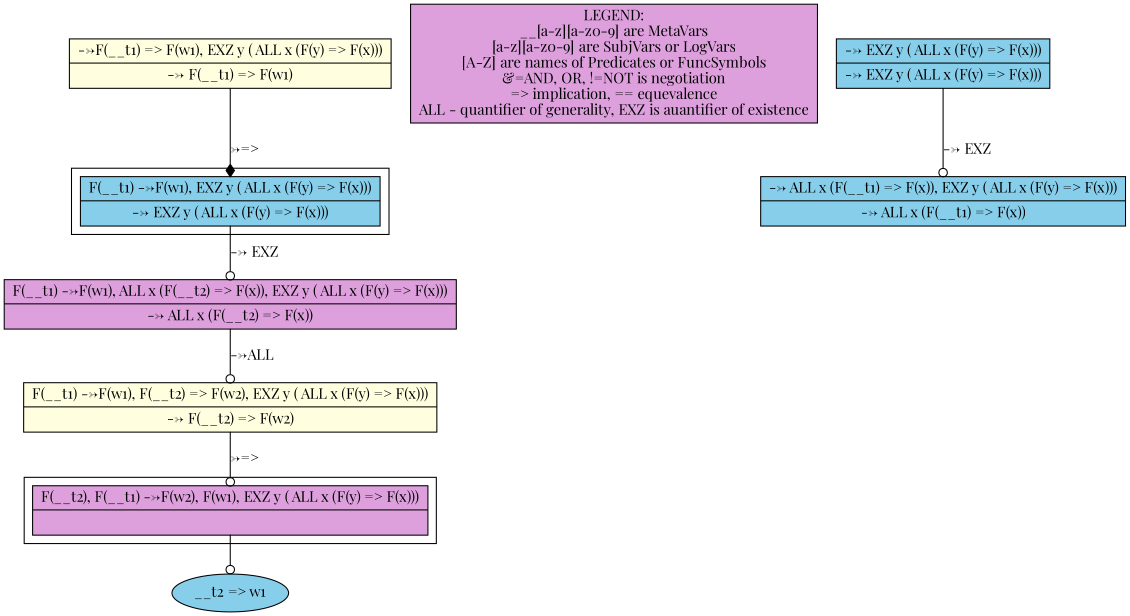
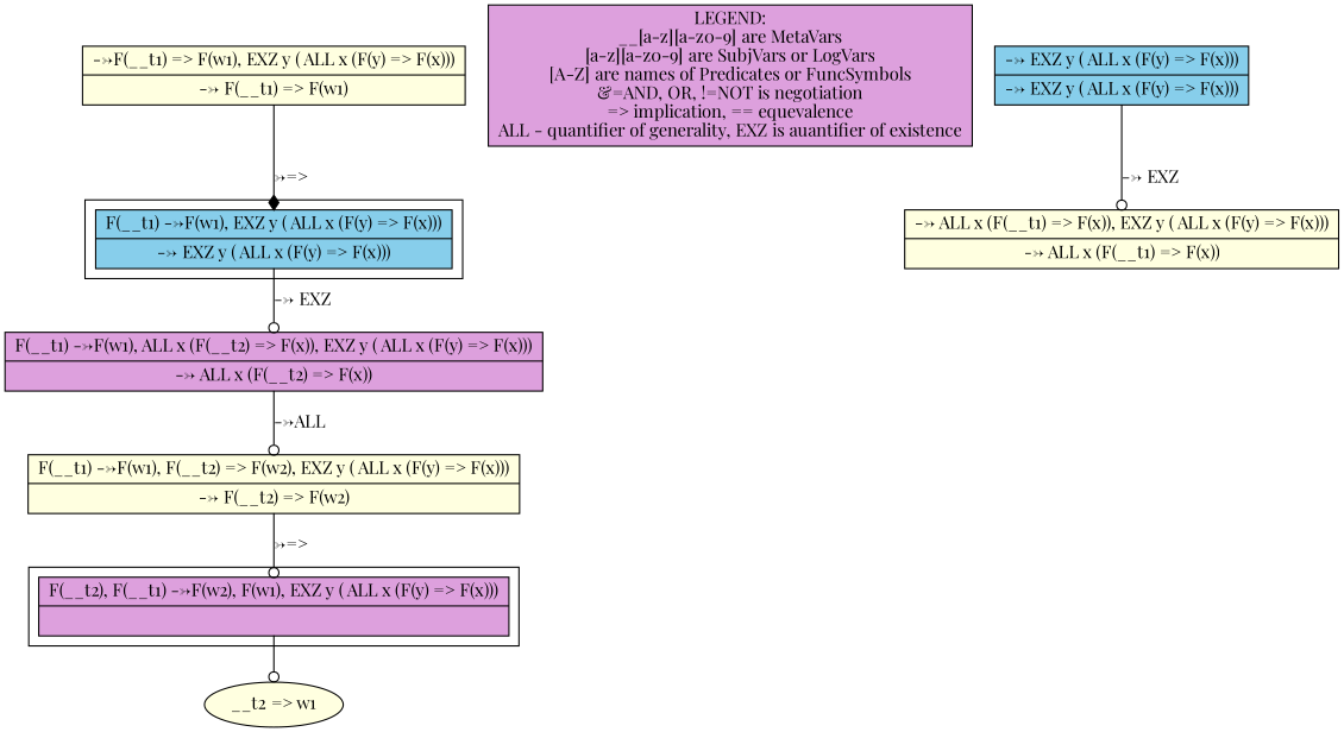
  digraph {
    fontname="Playfair Display"
    node [fillcolor=skyblue fontname="Playfair Display" shape=record style=filled]
    edge [arrowhead=odot fontname="Playfair Display"]
    n1 [fillcolor=plum label="{<seq> F(__t2), F(__t1) --\>F(w2), F(w1),  EXZ y ( ALL x (F(y) =\> F(x))) |<lastfip>  }"]
    n2 [label="{<seq> F(__t1) --\>F(w1),  EXZ y ( ALL x (F(y) =\> F(x))) |<lastfip> --\>  EXZ y ( ALL x (F(y) =\> F(x))) }"]
-   n3 [label="__t2 => w1\n" shape=""]
+   n3 [fillcolor=lightyellow label="__t2 => w1\n" shape=""]
    n4 [fillcolor=plum label="{<seq> F(__t1) --\>F(w1),  ALL x (F(__t2) =\> F(x)),  EXZ y ( ALL x (F(y) =\> F(x))) |<lastfip> --\>  ALL x (F(__t2) =\> F(x)) }"]
    n5 [fillcolor=plum label="LEGEND:\n__[a-z][a-z0-9] are MetaVars\n[a-z][a-z0-9] are SubjVars or LogVars\n[A-Z] are names of Predicates or FuncSymbols\n&=AND, OR, !=NOT is negotiation\n=> implication, == equevalence\nALL - quantifier of generality, EXZ is auantifier of existence" shape=box]
    n6 [fillcolor=lightyellow label="{<seq> F(__t1) --\>F(w1), F(__t2) =\> F(w2),  EXZ y ( ALL x (F(y) =\> F(x))) |<lastfip> --\> F(__t2) =\> F(w2) }"]
    n7 [fillcolor=lightyellow label="{<seq>  --\>F(__t1) =\> F(w1),  EXZ y ( ALL x (F(y) =\> F(x))) |<lastfip> --\> F(__t1) =\> F(w1) }"]
-   n8 [label="{<seq>  --\> ALL x (F(__t1) =\> F(x)),  EXZ y ( ALL x (F(y) =\> F(x))) |<lastfip> --\>  ALL x (F(__t1) =\> F(x)) }"]
+   n8 [fillcolor=lightyellow label="{<seq>  --\> ALL x (F(__t1) =\> F(x)),  EXZ y ( ALL x (F(y) =\> F(x))) |<lastfip> --\>  ALL x (F(__t1) =\> F(x)) }"]
    n9 [label="{<seq>  --\> EXZ y ( ALL x (F(y) =\> F(x))) |<lastfip> --\>  EXZ y ( ALL x (F(y) =\> F(x))) }"]
    subgraph cluster_1 {
      n1
    }
    subgraph cluster_2 {
      n2
    }
    n1 -> n3
    n2 -> n4 [label="--> EXZ"]
    n4 -> n6 [label="-->ALL"]
    n6 -> n1 [label="->=>"]
    n7 -> n2 [arrowhead=diamond label="->=>"]
    n9 -> n8 [label="--> EXZ"]
  }
